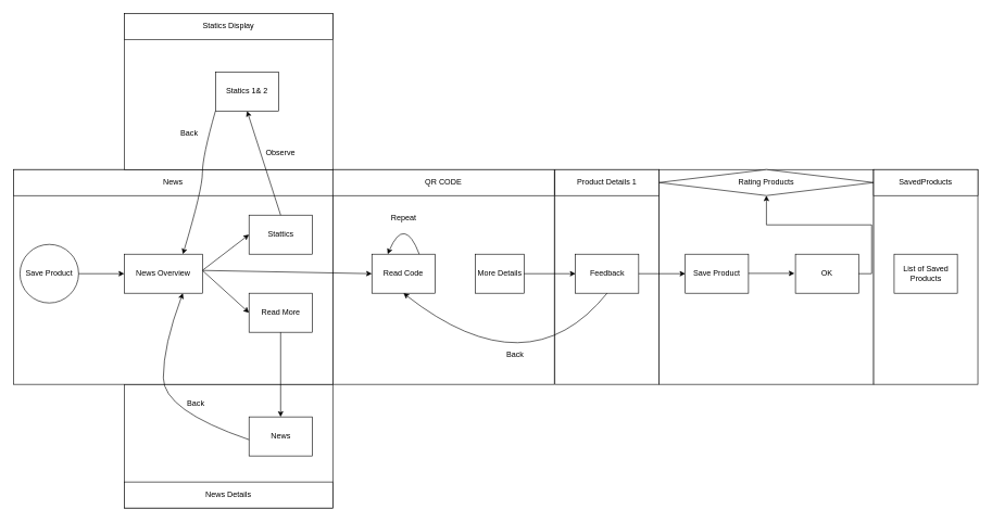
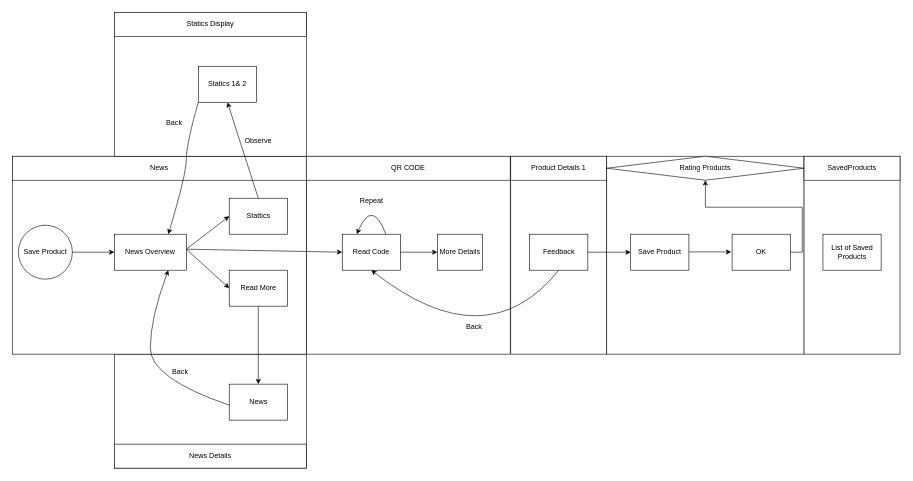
  <mxCell id="0" />
  <mxCell id="1" parent="0" />
  <mxCell id="2" value="" style="rounded=0;whiteSpace=wrap;html=1;" parent="1" vertex="1"><mxGeometry x="851" y="260" width="160" height="330" as="geometry" /></mxCell>
  <mxCell id="3" value="Product Details 1" style="rounded=0;whiteSpace=wrap;html=1;" parent="1" vertex="1"><mxGeometry x="851" y="260" width="160" height="40" as="geometry" /></mxCell>
  <mxCell id="4" value="Feedback" style="rounded=0;whiteSpace=wrap;html=1;" parent="1" vertex="1"><mxGeometry x="882.5" y="390" width="97" height="60" as="geometry" /></mxCell>
  <mxCell id="5" value="" style="rounded=0;whiteSpace=wrap;html=1;" parent="1" vertex="1"><mxGeometry x="1011" y="260" width="329" height="330" as="geometry" /></mxCell>
  <mxCell id="6" value="Rating Products" style="rhombus;whiteSpace=wrap;html=1;" parent="1" vertex="1"><mxGeometry x="1011" y="260" width="329" height="40" as="geometry" /></mxCell>
  <mxCell id="7" value="" style="endArrow=classic;html=1;rounded=0;exitX=1;exitY=0.5;exitDx=0;exitDy=0;entryX=0;entryY=0.5;entryDx=0;entryDy=0;" parent="1" source="4" target="8" edge="1"><mxGeometry width="50" height="50" relative="1" as="geometry"><mxPoint x="979.5" y="420" as="sourcePoint" /><mxPoint x="889.5" y="430" as="targetPoint" /><Array as="points" /></mxGeometry></mxCell>
  <mxCell id="8" value="Save Product" style="rounded=0;whiteSpace=wrap;html=1;" parent="1" vertex="1"><mxGeometry x="1051" y="390" width="97" height="60" as="geometry" /></mxCell>
  <mxCell id="9" value="OK" style="rounded=0;whiteSpace=wrap;html=1;" parent="1" vertex="1"><mxGeometry x="1220" y="390" width="97" height="60" as="geometry" /></mxCell>
  <mxCell id="10" value="" style="rounded=0;whiteSpace=wrap;html=1;" parent="1" vertex="1"><mxGeometry x="510" y="260" width="340" height="330" as="geometry" /></mxCell>
  <mxCell id="11" value="" style="rounded=0;whiteSpace=wrap;html=1;" parent="1" vertex="1"><mxGeometry x="190" y="590" width="320" height="190" as="geometry" /></mxCell>
  <mxCell id="12" value="" style="rounded=0;whiteSpace=wrap;html=1;" parent="1" vertex="1"><mxGeometry x="20" y="260" width="490" height="330" as="geometry" /></mxCell>
  <mxCell id="13" value="News" style="rounded=0;whiteSpace=wrap;html=1;" parent="1" vertex="1"><mxGeometry x="20" y="260" width="490" height="40" as="geometry" /></mxCell>
  <mxCell id="14" value="" style="endArrow=classic;html=1;rounded=0;exitX=1;exitY=0.5;exitDx=0;exitDy=0;entryX=0;entryY=0.5;entryDx=0;entryDy=0;" parent="1" target="15" edge="1"><mxGeometry width="50" height="50" relative="1" as="geometry"><mxPoint x="310" y="415" as="sourcePoint" /><mxPoint x="376" y="420" as="targetPoint" /><Array as="points" /></mxGeometry></mxCell>
  <mxCell id="15" value="Read More" style="rounded=0;whiteSpace=wrap;html=1;" parent="1" vertex="1"><mxGeometry x="381.5" y="450" width="97" height="60" as="geometry" /></mxCell>
  <mxCell id="16" value="" style="endArrow=classic;html=1;rounded=0;exitX=1;exitY=0.5;exitDx=0;exitDy=0;entryX=0;entryY=0.5;entryDx=0;entryDy=0;" parent="1" target="17" edge="1"><mxGeometry width="50" height="50" relative="1" as="geometry"><mxPoint x="310" y="415" as="sourcePoint" /><mxPoint x="230" y="430" as="targetPoint" /><Array as="points" /></mxGeometry></mxCell>
  <mxCell id="17" value="Stattics" style="rounded=0;whiteSpace=wrap;html=1;" parent="1" vertex="1"><mxGeometry x="381.5" y="330" width="97" height="60" as="geometry" /></mxCell>
  <mxCell id="18" value="" style="endArrow=classic;html=1;rounded=0;exitX=0.5;exitY=1;exitDx=0;exitDy=0;" parent="1" source="15" edge="1"><mxGeometry width="50" height="50" relative="1" as="geometry"><mxPoint x="330" y="430" as="sourcePoint" /><mxPoint x="430" y="640" as="targetPoint" /><Array as="points" /></mxGeometry></mxCell>
  <mxCell id="19" value="News Details" style="rounded=0;whiteSpace=wrap;html=1;" parent="1" vertex="1"><mxGeometry x="190" y="740" width="320" height="40" as="geometry" /></mxCell>
  <mxCell id="20" value="News" style="rounded=0;whiteSpace=wrap;html=1;" parent="1" vertex="1"><mxGeometry x="381.5" y="640" width="97" height="60" as="geometry" /></mxCell>
  <mxCell id="21" value="" style="curved=1;endArrow=classic;html=1;rounded=0;exitX=0;exitY=0.5;exitDx=0;exitDy=0;entryX=0.75;entryY=1;entryDx=0;entryDy=0;" parent="1" target="47" edge="1"><mxGeometry width="50" height="50" relative="1" as="geometry"><mxPoint x="381.5" y="675" as="sourcePoint" /><mxPoint x="253.75" y="460" as="targetPoint" /><Array as="points"><mxPoint x="250" y="630" /><mxPoint x="250" y="530" /></Array></mxGeometry></mxCell>
  <mxCell id="22" value="Back" style="text;html=1;align=center;verticalAlign=middle;whiteSpace=wrap;rounded=0;" parent="1" vertex="1"><mxGeometry x="270" y="605" width="60" height="30" as="geometry" /></mxCell>
  <mxCell id="23" value="" style="rounded=0;whiteSpace=wrap;html=1;" parent="1" vertex="1"><mxGeometry x="190" width="320" height="240" as="geometry" y="20" /></mxCell>
  <mxCell id="24" value="Statics Display" style="rounded=0;whiteSpace=wrap;html=1;" parent="1" vertex="1"><mxGeometry x="190" width="320" height="40" as="geometry" y="20" /></mxCell>
  <mxCell id="25" value="" style="endArrow=classic;html=1;rounded=0;exitX=0.5;exitY=0;exitDx=0;exitDy=0;entryX=0.5;entryY=1;entryDx=0;entryDy=0;" parent="1" source="17" target="26" edge="1"><mxGeometry width="50" height="50" relative="1" as="geometry"><mxPoint x="478.5" y="420" as="sourcePoint" /><mxPoint x="388.5" y="430" as="targetPoint" /><Array as="points" /></mxGeometry></mxCell>
  <mxCell id="26" value="Statics 1&amp;amp; 2" style="rounded=0;whiteSpace=wrap;html=1;" parent="1" vertex="1"><mxGeometry x="330" y="110" width="97" height="60" as="geometry" /></mxCell>
  <mxCell id="27" value="" style="endArrow=classic;html=1;rounded=0;exitX=1;exitY=0.5;exitDx=0;exitDy=0;entryX=0;entryY=0.5;entryDx=0;entryDy=0;" parent="1" target="28" edge="1"><mxGeometry width="50" height="50" relative="1" as="geometry"><mxPoint x="647" y="420" as="sourcePoint" /><mxPoint x="556.5" y="490" as="targetPoint" /><Array as="points" /></mxGeometry></mxCell>
  <mxCell id="28" value="Read Code" style="rounded=0;whiteSpace=wrap;html=1;" parent="1" vertex="1"><mxGeometry x="570" y="390" width="97" height="60" as="geometry" /></mxCell>
  <mxCell id="29" value="" style="rounded=0;whiteSpace=wrap;html=1;" parent="1" vertex="1"><mxGeometry x="1340" y="260" width="160" height="330" as="geometry" /></mxCell>
  <mxCell id="30" value="SavedProducts" style="rounded=0;whiteSpace=wrap;html=1;" parent="1" vertex="1"><mxGeometry x="1340" y="260" width="160" height="40" as="geometry" /></mxCell>
  <mxCell id="31" value="" style="edgeStyle=orthogonalEdgeStyle;rounded=0;orthogonalLoop=1;jettySize=auto;html=1;exitX=1;exitY=0.5;exitDx=0;exitDy=0;" parent="1" source="9" target="6" edge="1"><mxGeometry relative="1" as="geometry"><mxPoint x="1320" y="420" as="sourcePoint" /></mxGeometry></mxCell>
  <mxCell id="32" value="List of Saved Products" style="rounded=0;whiteSpace=wrap;html=1;" parent="1" vertex="1"><mxGeometry x="1371.5" y="390" width="97" height="60" as="geometry" /></mxCell>
  <mxCell id="33" value="" style="endArrow=classic;html=1;rounded=0;exitX=1;exitY=0.5;exitDx=0;exitDy=0;entryX=0;entryY=0.5;entryDx=0;entryDy=0;" parent="1" edge="1"><mxGeometry width="50" height="50" relative="1" as="geometry"><mxPoint x="1148" y="419.5" as="sourcePoint" /><mxPoint x="1218.5" y="419.5" as="targetPoint" /><Array as="points" /></mxGeometry></mxCell>
  <mxCell id="34" value="" style="curved=1;endArrow=classic;html=1;rounded=0;entryX=0.75;entryY=0;entryDx=0;entryDy=0;exitX=0;exitY=1;exitDx=0;exitDy=0;" parent="1" source="26" target="47" edge="1"><mxGeometry width="50" height="50" relative="1" as="geometry"><mxPoint x="391.5" y="685" as="sourcePoint" /><mxPoint x="265" y="370" as="targetPoint" /><Array as="points"><mxPoint x="310" y="240" /><mxPoint x="310" y="290" /></Array></mxGeometry></mxCell>
  <mxCell id="35" value="Back" style="text;html=1;align=center;verticalAlign=middle;whiteSpace=wrap;rounded=0;" parent="1" vertex="1"><mxGeometry x="260" y="190" width="60" height="30" as="geometry" /></mxCell>
  <mxCell id="36" value="Observe" style="text;html=1;align=center;verticalAlign=middle;whiteSpace=wrap;rounded=0;" parent="1" vertex="1"><mxGeometry x="400" y="220" width="60" height="30" as="geometry" /></mxCell>
  <mxCell id="37" value="QR CODE" style="rounded=0;whiteSpace=wrap;html=1;" parent="1" vertex="1"><mxGeometry x="510" y="260" width="340" height="40" as="geometry" /></mxCell>
  <mxCell id="38" value="" style="endArrow=classic;html=1;rounded=0;exitX=1;exitY=0.5;exitDx=0;exitDy=0;entryX=0;entryY=0.5;entryDx=0;entryDy=0;" parent="1" target="28" edge="1"><mxGeometry width="50" height="50" relative="1" as="geometry"><mxPoint x="310" y="415" as="sourcePoint" /><mxPoint x="392" y="490" as="targetPoint" /><Array as="points" /></mxGeometry></mxCell>
  <mxCell id="39" value="More Details" style="rounded=0;whiteSpace=wrap;html=1;" parent="1" vertex="1"><mxGeometry x="728.5" y="390" width="75" height="60" as="geometry" /></mxCell>
- <mxCell id="41" value="" style="endArrow=classic;html=1;rounded=0;exitX=1;exitY=0.5;exitDx=0;exitDy=0;" parent="1" source="39" target="4" edge="1"><mxGeometry width="50" height="50" relative="1" as="geometry"><mxPoint x="990" y="430" as="sourcePoint" /><mxPoint x="880" y="420" as="targetPoint" /><Array as="points" /></mxGeometry></mxCell>
+ <mxCell id="40" value="" style="endArrow=classic;html=1;rounded=0;entryX=0;entryY=0.5;entryDx=0;entryDy=0;" parent="1" source="28" target="39" edge="1"><mxGeometry width="50" height="50" relative="1" as="geometry"><mxPoint x="670" y="420" as="sourcePoint" /><mxPoint x="550.5" y="490" as="targetPoint" /><Array as="points" /></mxGeometry></mxCell>
  <mxCell id="42" value="" style="curved=1;endArrow=classic;html=1;rounded=0;entryX=0.5;entryY=1;entryDx=0;entryDy=0;exitX=0.5;exitY=1;exitDx=0;exitDy=0;" parent="1" source="4" target="28" edge="1"><mxGeometry width="50" height="50" relative="1" as="geometry"><mxPoint x="340" y="180" as="sourcePoint" /><mxPoint x="290" y="390" as="targetPoint" /><Array as="points"><mxPoint x="810" y="600" /></Array></mxGeometry></mxCell>
  <mxCell id="43" value="Back" style="text;html=1;align=center;verticalAlign=middle;whiteSpace=wrap;rounded=0;" parent="1" vertex="1"><mxGeometry x="760" y="530" width="60" height="30" as="geometry" /></mxCell>
  <mxCell id="44" value="" style="curved=1;endArrow=classic;html=1;rounded=0;entryX=0.25;entryY=0;entryDx=0;entryDy=0;exitX=0.75;exitY=0;exitDx=0;exitDy=0;" parent="1" source="28" target="28" edge="1"><mxGeometry width="50" height="50" relative="1" as="geometry"><mxPoint x="941" y="460" as="sourcePoint" /><mxPoint x="629" y="460" as="targetPoint" /><Array as="points"><mxPoint x="620" y="330" /></Array></mxGeometry></mxCell>
  <mxCell id="45" value="Repeat" style="text;html=1;align=center;verticalAlign=middle;whiteSpace=wrap;rounded=0;" parent="1" vertex="1"><mxGeometry x="588.5" y="320" width="60" height="30" as="geometry" /></mxCell>
  <mxCell id="46" value="" style="endArrow=classic;html=1;rounded=0;" parent="1" edge="1"><mxGeometry width="50" height="50" relative="1" as="geometry"><mxPoint x="1370" y="420" as="sourcePoint" /><mxPoint x="1370" y="420" as="targetPoint" /><Array as="points" /></mxGeometry></mxCell>
  <mxCell id="47" value="News Overview" style="rounded=0;whiteSpace=wrap;html=1;" vertex="1" parent="1"><mxGeometry x="190" y="390" width="120" height="60" as="geometry" /></mxCell>
  <mxCell id="48" value="Save Product" style="ellipse;whiteSpace=wrap;html=1;aspect=fixed;" vertex="1" parent="1"><mxGeometry x="30" y="375" width="90" height="90" as="geometry" /></mxCell>
  <mxCell id="49" value="" style="endArrow=classic;html=1;rounded=0;" edge="1" parent="1" source="48"><mxGeometry width="50" height="50" relative="1" as="geometry"><mxPoint x="677" y="430" as="sourcePoint" /><mxPoint x="190" y="420" as="targetPoint" /><Array as="points" /></mxGeometry></mxCell>
